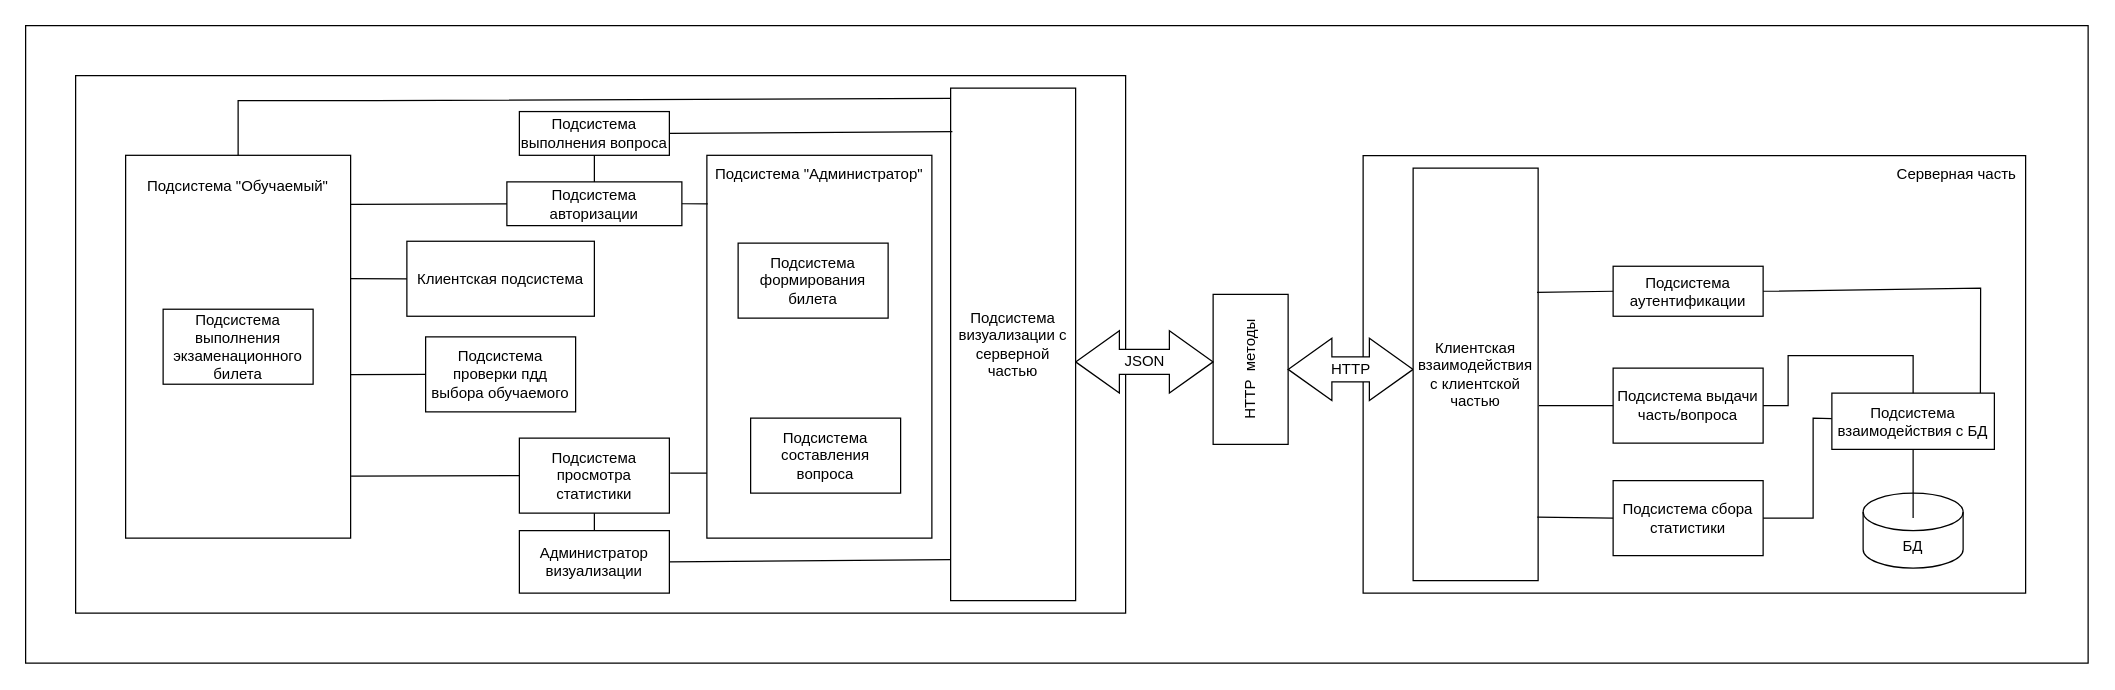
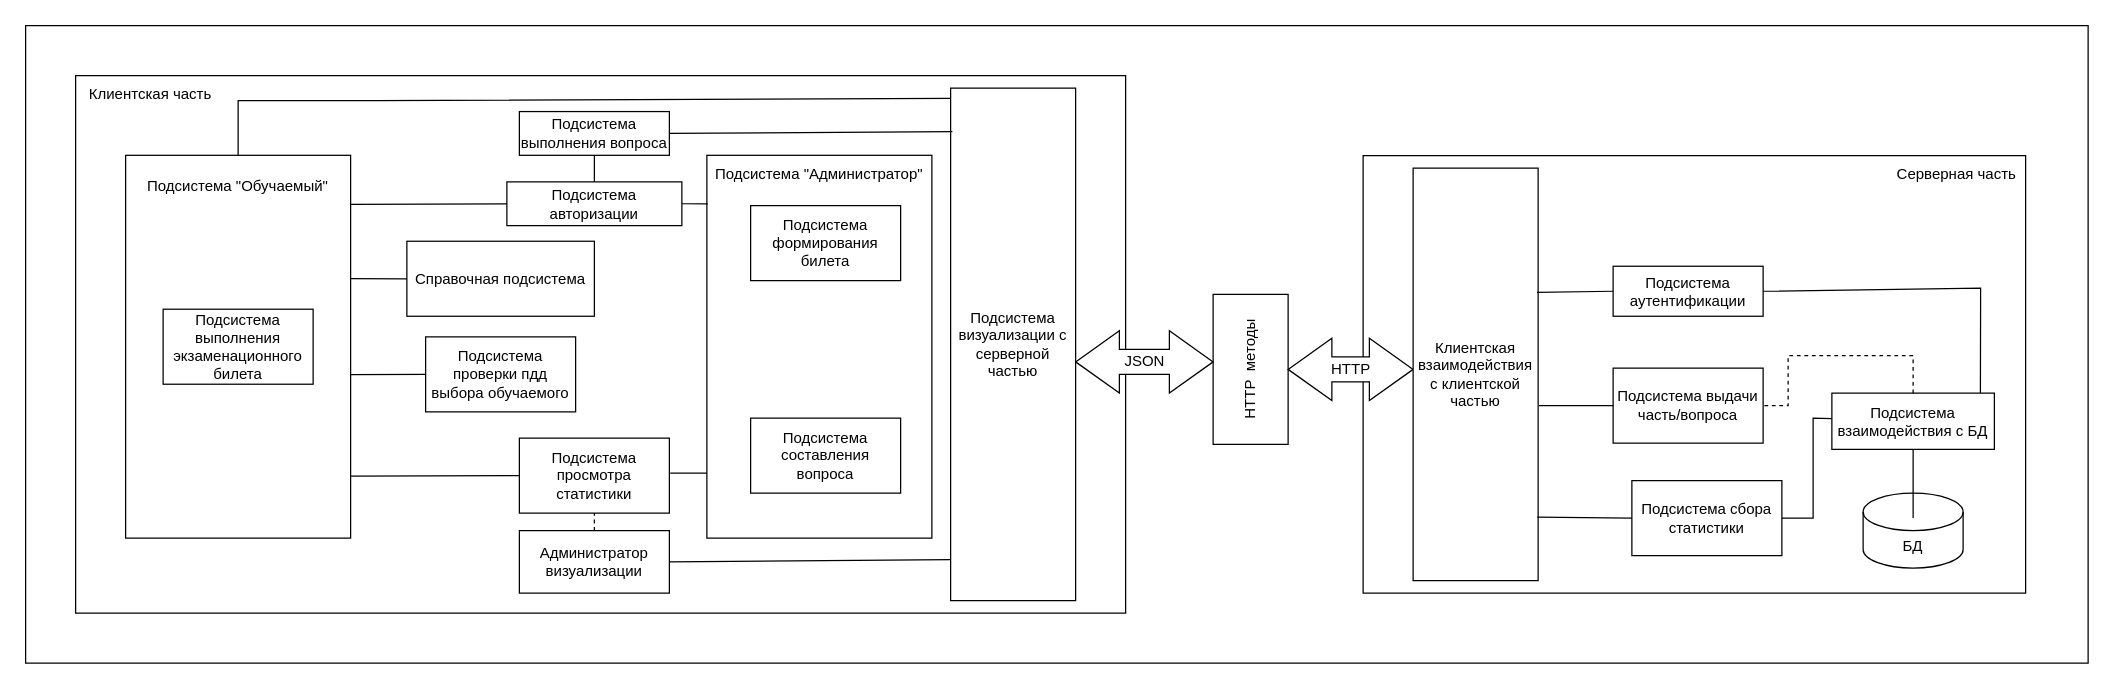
  <mxCell id="0" />
  <mxCell id="1" parent="0" />
  <mxCell id="2" value="" style="rounded=0;whiteSpace=wrap;html=1;" parent="1" vertex="1"><mxGeometry x="20" width="1650" height="510" as="geometry" y="20" /></mxCell>
  <mxCell id="3" value="" style="rounded=0;whiteSpace=wrap;html=1;" parent="1" vertex="1"><mxGeometry x="60" y="60" width="840" height="430" as="geometry" /></mxCell>
  <mxCell id="4" value="" style="rounded=0;whiteSpace=wrap;html=1;" parent="1" vertex="1"><mxGeometry x="565" y="123.75" width="180" height="306.25" as="geometry" /></mxCell>
  <mxCell id="5" value="" style="rounded=0;whiteSpace=wrap;html=1;" parent="1" vertex="1"><mxGeometry x="100" y="123.75" width="180" height="306.25" as="geometry" /></mxCell>
+ <mxCell id="6" value="Клиентская часть" style="text;html=1;align=center;verticalAlign=middle;whiteSpace=wrap;rounded=0;" parent="1" vertex="1"><mxGeometry x="60" y="60" width="120" height="30" as="geometry" /></mxCell>
  <mxCell id="7" value="" style="rounded=0;whiteSpace=wrap;html=1;" parent="1" vertex="1"><mxGeometry x="1090" y="124" width="530" height="350" as="geometry" /></mxCell>
  <mxCell id="8" value="HTTP&amp;nbsp; методы" style="rounded=0;whiteSpace=wrap;html=1;rotation=270;" parent="1" vertex="1"><mxGeometry x="940" y="265" width="120" height="60" as="geometry" /></mxCell>
  <mxCell id="9" value="JSON" style="html=1;shadow=0;dashed=0;align=center;verticalAlign=middle;shape=mxgraph.arrows2.twoWayArrow;dy=0.6;dx=35;" parent="1" vertex="1"><mxGeometry x="860" y="264" width="110" height="50" as="geometry" /></mxCell>
  <mxCell id="10" value="HTTP" style="html=1;shadow=0;dashed=0;align=center;verticalAlign=middle;shape=mxgraph.arrows2.twoWayArrow;dy=0.6;dx=35;" parent="1" vertex="1"><mxGeometry x="1030" y="270" width="100" height="50" as="geometry" /></mxCell>
  <mxCell id="11" value="Серверная часть" style="text;html=1;align=center;verticalAlign=middle;whiteSpace=wrap;rounded=0;" parent="1" vertex="1"><mxGeometry x="1510" y="123.75" width="110" height="30" as="geometry" /></mxCell>
- <mxCell id="12" value="Клиентская подсистема" style="rounded=0;whiteSpace=wrap;html=1;" parent="1" vertex="1"><mxGeometry x="325" y="192.5" width="150" height="60" as="geometry" /></mxCell>
+ <mxCell id="12" value="Справочная подсистема" style="rounded=0;whiteSpace=wrap;html=1;" parent="1" vertex="1"><mxGeometry x="325" y="192.5" width="150" height="60" as="geometry" /></mxCell>
  <mxCell id="13" value="Клиентская взаимодействия с клиентской частью" style="rounded=0;whiteSpace=wrap;html=1;" parent="1" vertex="1"><mxGeometry x="1130" y="134" width="100" height="330" as="geometry" /></mxCell>
  <mxCell id="14" value="БД" style="shape=cylinder3;whiteSpace=wrap;html=1;boundedLbl=1;backgroundOutline=1;size=15;" parent="1" vertex="1"><mxGeometry x="1490" y="394" width="80" height="60" as="geometry" /></mxCell>
  <mxCell id="15" value="Подсистема аутентификации" style="rounded=0;whiteSpace=wrap;html=1;" parent="1" vertex="1"><mxGeometry x="1290" y="212.5" width="120" height="40" as="geometry" /></mxCell>
  <mxCell id="16" value="Подсистема выдачи часть/вопроса" style="rounded=0;whiteSpace=wrap;html=1;" parent="1" vertex="1"><mxGeometry x="1290" y="294" width="120" height="60" as="geometry" /></mxCell>
- <mxCell id="17" value="Подсистема сбора статистики" style="rounded=0;whiteSpace=wrap;html=1;" parent="1" vertex="1"><mxGeometry x="1290" y="384" width="120" height="60" as="geometry" /></mxCell>
+ <mxCell id="17" value="Подсистема сбора статистики" style="rounded=0;whiteSpace=wrap;html=1;" parent="1" vertex="1"><mxGeometry x="1305" y="384" width="120" height="60" as="geometry" /></mxCell>
  <mxCell id="18" value="Подсистема взаимодействия с БД" style="rounded=0;whiteSpace=wrap;html=1;" parent="1" vertex="1"><mxGeometry x="1465" y="314" width="130" height="45" as="geometry" /></mxCell>
  <mxCell id="19" value="Подсистема авторизации" style="rounded=0;whiteSpace=wrap;html=1;" parent="1" vertex="1"><mxGeometry x="405" y="145" width="140" height="35" as="geometry" /></mxCell>
  <mxCell id="20" value="" style="endArrow=none;html=1;rounded=0;entryX=0.5;entryY=1;entryDx=0;entryDy=0;exitX=0.5;exitY=0.333;exitDx=0;exitDy=0;exitPerimeter=0;" parent="1" source="14" target="18" edge="1"><mxGeometry width="50" height="50" relative="1" as="geometry"><mxPoint x="1450" y="434" as="sourcePoint" /><mxPoint x="1500" y="384" as="targetPoint" /></mxGeometry></mxCell>
  <mxCell id="21" value="Подсистема визуализации с серверной частью" style="rounded=0;whiteSpace=wrap;html=1;" parent="1" vertex="1"><mxGeometry x="760" y="70" width="100" height="410" as="geometry" /></mxCell>
  <mxCell id="22" value="Подсистема составления вопроса" style="rounded=0;whiteSpace=wrap;html=1;" parent="1" vertex="1"><mxGeometry x="600" y="334" width="120" height="60" as="geometry" /></mxCell>
  <mxCell id="23" value="Подсистема просмотра статистики" style="rounded=0;whiteSpace=wrap;html=1;" parent="1" vertex="1"><mxGeometry x="415" y="350" width="120" height="60" as="geometry" /></mxCell>
  <mxCell id="24" value="Подсистема выполнения экзаменационного билета" style="rounded=0;whiteSpace=wrap;html=1;" parent="1" vertex="1"><mxGeometry x="130" y="246.88" width="120" height="60" as="geometry" /></mxCell>
  <mxCell id="25" value="Администратор визуализации" style="rounded=0;whiteSpace=wrap;html=1;" parent="1" vertex="1"><mxGeometry x="415" y="424" width="120" height="50" as="geometry" /></mxCell>
  <mxCell id="26" value="Подсистема &quot;Обучаемый&quot;" style="text;html=1;align=center;verticalAlign=middle;whiteSpace=wrap;rounded=0;" parent="1" vertex="1"><mxGeometry x="110" y="134" width="160" height="30" as="geometry" /></mxCell>
  <mxCell id="27" value="Подсистема &quot;Администратор&quot;" style="text;html=1;align=center;verticalAlign=middle;whiteSpace=wrap;rounded=0;" parent="1" vertex="1"><mxGeometry x="570" y="124" width="170" height="30" as="geometry" /></mxCell>
  <mxCell id="28" value="" style="endArrow=none;html=1;rounded=0;entryX=0;entryY=0.5;entryDx=0;entryDy=0;exitX=1.002;exitY=0.838;exitDx=0;exitDy=0;exitPerimeter=0;" parent="1" source="5" target="23" edge="1"><mxGeometry width="50" height="50" relative="1" as="geometry"><mxPoint x="330" y="450" as="sourcePoint" /><mxPoint x="380" y="400" as="targetPoint" /></mxGeometry></mxCell>
  <mxCell id="29" value="" style="endArrow=none;html=1;rounded=0;entryX=1.006;entryY=0.467;entryDx=0;entryDy=0;entryPerimeter=0;exitX=0;exitY=0.83;exitDx=0;exitDy=0;exitPerimeter=0;" parent="1" source="4" target="23" edge="1"><mxGeometry width="50" height="50" relative="1" as="geometry"><mxPoint x="500" y="470" as="sourcePoint" /><mxPoint x="550" y="420" as="targetPoint" /></mxGeometry></mxCell>
  <mxCell id="30" value="" style="endArrow=none;html=1;rounded=0;entryX=0;entryY=0.5;entryDx=0;entryDy=0;exitX=1;exitY=0.128;exitDx=0;exitDy=0;exitPerimeter=0;" parent="1" source="5" target="19" edge="1"><mxGeometry width="50" height="50" relative="1" as="geometry"><mxPoint x="350" y="230" as="sourcePoint" /><mxPoint x="400" y="180" as="targetPoint" /></mxGeometry></mxCell>
  <mxCell id="31" value="" style="endArrow=none;html=1;rounded=0;entryX=0.004;entryY=0.127;entryDx=0;entryDy=0;entryPerimeter=0;exitX=1;exitY=0.5;exitDx=0;exitDy=0;" parent="1" source="19" target="4" edge="1"><mxGeometry width="50" height="50" relative="1" as="geometry"><mxPoint x="510" y="210" as="sourcePoint" /><mxPoint x="560" y="160" as="targetPoint" /></mxGeometry></mxCell>
  <mxCell id="32" value="" style="endArrow=none;html=1;rounded=0;exitX=0.002;exitY=0.92;exitDx=0;exitDy=0;exitPerimeter=0;entryX=1;entryY=0.5;entryDx=0;entryDy=0;" parent="1" source="21" target="25" edge="1"><mxGeometry width="50" height="50" relative="1" as="geometry"><mxPoint x="440" y="470" as="sourcePoint" /><mxPoint x="610" y="450" as="targetPoint" /><Array as="points" /></mxGeometry></mxCell>
  <mxCell id="33" value="" style="endArrow=none;html=1;rounded=0;entryX=0.014;entryY=0.085;entryDx=0;entryDy=0;entryPerimeter=0;exitX=1;exitY=0.5;exitDx=0;exitDy=0;" parent="1" source="42" target="21" edge="1"><mxGeometry width="50" height="50" relative="1" as="geometry"><mxPoint x="620" y="90" as="sourcePoint" /><mxPoint x="540" y="80" as="targetPoint" /><Array as="points" /></mxGeometry></mxCell>
  <mxCell id="34" value="" style="endArrow=none;html=1;rounded=0;entryX=-0.005;entryY=0.02;entryDx=0;entryDy=0;entryPerimeter=0;exitX=0.5;exitY=0;exitDx=0;exitDy=0;" parent="1" source="5" target="21" edge="1"><mxGeometry width="50" height="50" relative="1" as="geometry"><mxPoint x="190" y="120" as="sourcePoint" /><mxPoint x="400" y="70" as="targetPoint" /><Array as="points"><mxPoint x="190" y="80" /><mxPoint x="300" y="80" /></Array></mxGeometry></mxCell>
  <mxCell id="35" value="" style="endArrow=none;html=1;rounded=0;exitX=0.993;exitY=0.846;exitDx=0;exitDy=0;exitPerimeter=0;entryX=0;entryY=0.5;entryDx=0;entryDy=0;" parent="1" source="13" target="17" edge="1"><mxGeometry width="50" height="50" relative="1" as="geometry"><mxPoint x="1220" y="424" as="sourcePoint" /><mxPoint x="1270" y="374" as="targetPoint" /></mxGeometry></mxCell>
  <mxCell id="36" value="" style="endArrow=none;html=1;rounded=0;exitX=1.006;exitY=0.576;exitDx=0;exitDy=0;exitPerimeter=0;entryX=0;entryY=0.5;entryDx=0;entryDy=0;" parent="1" source="13" target="16" edge="1"><mxGeometry width="50" height="50" relative="1" as="geometry"><mxPoint x="1230" y="349" as="sourcePoint" /><mxPoint x="1300.711" y="299" as="targetPoint" /></mxGeometry></mxCell>
  <mxCell id="37" value="" style="endArrow=none;html=1;rounded=0;entryX=0;entryY=0.5;entryDx=0;entryDy=0;exitX=0.991;exitY=0.301;exitDx=0;exitDy=0;exitPerimeter=0;" parent="1" source="13" target="15" edge="1"><mxGeometry width="50" height="50" relative="1" as="geometry"><mxPoint x="1230" y="233" as="sourcePoint" /><mxPoint x="1290" y="164" as="targetPoint" /></mxGeometry></mxCell>
  <mxCell id="38" value="" style="endArrow=none;html=1;rounded=0;exitX=1;exitY=0.5;exitDx=0;exitDy=0;entryX=0.914;entryY=-0.004;entryDx=0;entryDy=0;entryPerimeter=0;" parent="1" source="15" target="18" edge="1"><mxGeometry width="50" height="50" relative="1" as="geometry"><mxPoint x="1460" y="234" as="sourcePoint" /><mxPoint x="1510" y="194" as="targetPoint" /><Array as="points"><mxPoint x="1584" y="230" /></Array></mxGeometry></mxCell>
- <mxCell id="39" value="" style="endArrow=none;html=1;rounded=0;entryX=1;entryY=0.5;entryDx=0;entryDy=0;exitX=0.5;exitY=0;exitDx=0;exitDy=0;" parent="1" source="18" target="16" edge="1"><mxGeometry width="50" height="50" relative="1" as="geometry"><mxPoint x="1240" y="544" as="sourcePoint" /><mxPoint x="1290" y="494" as="targetPoint" /><Array as="points"><mxPoint x="1530" y="284" /><mxPoint x="1430" y="284" /><mxPoint x="1430" y="324" /></Array></mxGeometry></mxCell>
+ <mxCell id="39" value="" style="endArrow=none;html=1;rounded=0;entryX=1;entryY=0.5;entryDx=0;entryDy=0;exitX=0.5;exitY=0;exitDx=0;exitDy=0;dashed=1;" parent="1" source="18" target="16" edge="1"><mxGeometry width="50" height="50" relative="1" as="geometry"><mxPoint x="1240" y="544" as="sourcePoint" /><mxPoint x="1290" y="494" as="targetPoint" /><Array as="points"><mxPoint x="1530" y="284" /><mxPoint x="1430" y="284" /><mxPoint x="1430" y="324" /></Array></mxGeometry></mxCell>
  <mxCell id="40" value="" style="endArrow=none;html=1;rounded=0;exitX=1;exitY=0.5;exitDx=0;exitDy=0;entryX=-0.001;entryY=0.455;entryDx=0;entryDy=0;entryPerimeter=0;" parent="1" source="17" target="18" edge="1"><mxGeometry width="50" height="50" relative="1" as="geometry"><mxPoint x="1420" y="434" as="sourcePoint" /><mxPoint x="1470" y="384" as="targetPoint" /><Array as="points"><mxPoint x="1450" y="414" /><mxPoint x="1450" y="334" /></Array></mxGeometry></mxCell>
- <mxCell id="41" value="Подсистема формирования билета" style="rounded=0;whiteSpace=wrap;html=1;" parent="1" vertex="1"><mxGeometry x="590" y="194" width="120" height="60" as="geometry" /></mxCell>
+ <mxCell id="41" value="Подсистема формирования билета" style="rounded=0;whiteSpace=wrap;html=1;" parent="1" vertex="1"><mxGeometry x="600" y="164" width="120" height="60" as="geometry" /></mxCell>
  <mxCell id="42" value="Подсистема выполнения вопроса" style="rounded=0;whiteSpace=wrap;html=1;" parent="1" vertex="1"><mxGeometry x="415" y="88.75" width="120" height="35" as="geometry" /></mxCell>
  <mxCell id="43" value="Подсистема проверки пдд выбора обучаемого" style="rounded=0;whiteSpace=wrap;html=1;" parent="1" vertex="1"><mxGeometry x="340" y="269" width="120" height="60" as="geometry" /></mxCell>
  <mxCell id="44" value="" style="endArrow=none;html=1;rounded=0;entryX=0;entryY=0.5;entryDx=0;entryDy=0;exitX=0.998;exitY=0.322;exitDx=0;exitDy=0;exitPerimeter=0;" parent="1" source="5" target="12" edge="1"><mxGeometry width="50" height="50" relative="1" as="geometry"><mxPoint x="450" y="330" as="sourcePoint" /><mxPoint x="500" y="280" as="targetPoint" /></mxGeometry></mxCell>
  <mxCell id="45" value="" style="endArrow=none;html=1;rounded=0;entryX=0;entryY=0.5;entryDx=0;entryDy=0;exitX=0.999;exitY=0.573;exitDx=0;exitDy=0;exitPerimeter=0;" parent="1" source="5" target="43" edge="1"><mxGeometry width="50" height="50" relative="1" as="geometry"><mxPoint x="390" y="400" as="sourcePoint" /><mxPoint x="440" y="350" as="targetPoint" /></mxGeometry></mxCell>
- <mxCell id="46" value="" style="endArrow=none;html=1;rounded=0;fontSize=12;startSize=8;endSize=8;curved=1;entryX=0.5;entryY=1;entryDx=0;entryDy=0;exitX=0.5;exitY=0;exitDx=0;exitDy=0;" parent="1" source="25" target="23" edge="1"><mxGeometry width="50" height="50" relative="1" as="geometry"><mxPoint x="430" y="330" as="sourcePoint" /><mxPoint y="280" as="targetPoint" x="480" /></mxGeometry></mxCell>
+ <mxCell id="46" value="" style="endArrow=none;html=1;rounded=0;fontSize=12;startSize=8;endSize=8;curved=1;entryX=0.5;entryY=1;entryDx=0;entryDy=0;exitX=0.5;exitY=0;exitDx=0;exitDy=0;dashed=1;" parent="1" source="25" target="23" edge="1"><mxGeometry width="50" height="50" relative="1" as="geometry"><mxPoint x="430" y="330" as="sourcePoint" /><mxPoint y="280" as="targetPoint" x="480" /></mxGeometry></mxCell>
  <mxCell id="47" value="" style="endArrow=none;html=1;rounded=0;fontSize=12;startSize=8;endSize=8;curved=1;entryX=0.5;entryY=1;entryDx=0;entryDy=0;exitX=0.5;exitY=0;exitDx=0;exitDy=0;" parent="1" source="19" target="42" edge="1"><mxGeometry width="50" height="50" relative="1" as="geometry"><mxPoint x="460" y="260" as="sourcePoint" /><mxPoint x="510" y="210" as="targetPoint" /></mxGeometry></mxCell>
